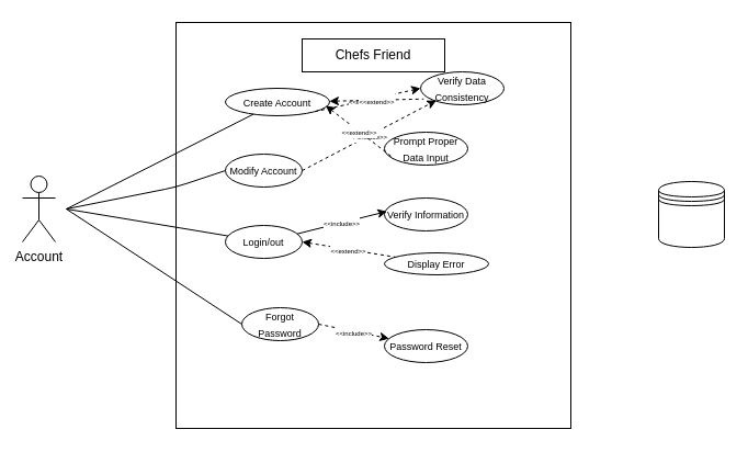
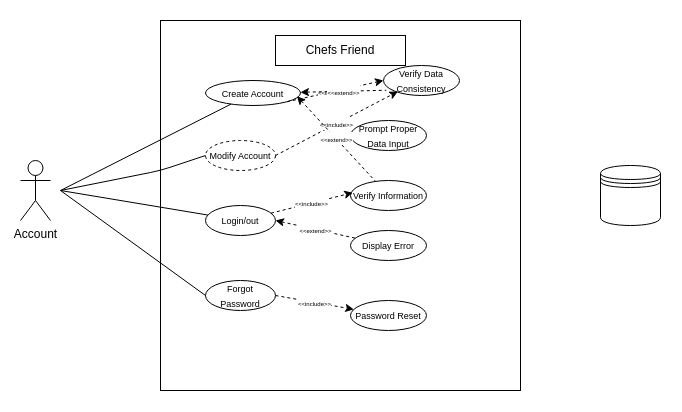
  <mxCell id="0" />
  <mxCell id="1" parent="0" />
  <mxCell id="2" value="Account" style="shape=umlActor;verticalLabelPosition=bottom;verticalAlign=top;html=1;outlineConnect=0;" parent="1" vertex="1"><mxGeometry x="20" y="160" width="30" height="60" as="geometry" /></mxCell>
  <mxCell id="3" value="" style="rounded=0;whiteSpace=wrap;html=1;" parent="1" vertex="1"><mxGeometry x="160" y="20" width="360" height="370" as="geometry" /></mxCell>
  <mxCell id="4" value="" style="rounded=0;whiteSpace=wrap;html=1;" parent="1" vertex="1"><mxGeometry x="275" y="35" width="130" height="30" as="geometry" /></mxCell>
  <mxCell id="5" value="Chefs Friend" style="text;html=1;strokeColor=none;fillColor=none;align=center;verticalAlign=middle;whiteSpace=wrap;rounded=0;" parent="1" vertex="1"><mxGeometry x="297" y="40" width="86" height="20" as="geometry" /></mxCell>
  <mxCell id="6" value="&lt;font style=&quot;font-size: 9px&quot;&gt;Create Account&lt;/font&gt;" style="ellipse;whiteSpace=wrap;html=1;" vertex="1" parent="1"><mxGeometry x="205" y="80" width="95" height="25" as="geometry" /></mxCell>
  <mxCell id="7" value="" style="endArrow=none;html=1;" edge="1" parent="1" target="6"><mxGeometry width="50" height="50" relative="1" as="geometry"><mxPoint x="60" y="190" as="sourcePoint" /><mxPoint x="130" y="140" as="targetPoint" /></mxGeometry></mxCell>
  <mxCell id="8" value="&lt;font style=&quot;font-size: 9px&quot;&gt;Login/out&lt;/font&gt;" style="ellipse;whiteSpace=wrap;html=1;" vertex="1" parent="1"><mxGeometry x="205" y="205" width="70" height="30" as="geometry" /></mxCell>
- <mxCell id="9" value="&lt;font style=&quot;font-size: 9px&quot;&gt;Modify Account&lt;/font&gt;" style="ellipse;whiteSpace=wrap;html=1;" vertex="1" parent="1"><mxGeometry x="205" y="140" width="70" height="30" as="geometry" /></mxCell>
+ <mxCell id="9" value="&lt;font style=&quot;font-size: 9px&quot;&gt;Modify Account&lt;/font&gt;" style="ellipse;whiteSpace=wrap;html=1;dashed=1;" vertex="1" parent="1"><mxGeometry x="205" y="140" width="70" height="30" as="geometry" /></mxCell>
  <mxCell id="10" value="" style="endArrow=none;html=1;" edge="1" parent="1" target="8"><mxGeometry width="50" height="50" relative="1" as="geometry"><mxPoint x="60" y="190" as="sourcePoint" /><mxPoint x="219.551" y="125.298" as="targetPoint" /><Array as="points" /></mxGeometry></mxCell>
  <mxCell id="11" value="" style="endArrow=none;html=1;entryX=0;entryY=0.5;entryDx=0;entryDy=0;" edge="1" parent="1" target="9"><mxGeometry width="50" height="50" relative="1" as="geometry"><mxPoint x="60" y="190" as="sourcePoint" /><mxPoint x="212.952" y="161.03" as="targetPoint" /><Array as="points"><mxPoint x="160" y="170" /></Array></mxGeometry></mxCell>
  <mxCell id="12" value="&lt;font style=&quot;font-size: 9px&quot;&gt;Verify Information&lt;/font&gt;" style="ellipse;whiteSpace=wrap;html=1;" vertex="1" parent="1"><mxGeometry x="350" y="180" width="76" height="30" as="geometry" /></mxCell>
- <mxCell id="13" value="&lt;font style=&quot;font-size: 6px&quot;&gt;&amp;lt;&amp;lt;include&amp;gt;&amp;gt;&lt;/font&gt;" style="endArrow=classic;dashed=0;html=1;entryX=0.03;entryY=0.407;entryDx=0;entryDy=0;entryPerimeter=0;startArrow=none;startFill=0;endFill=1;" edge="1" parent="1" source="8" target="12"><mxGeometry width="50" height="50" relative="1" as="geometry"><mxPoint x="180" y="330" as="sourcePoint" /><mxPoint x="230" y="280" as="targetPoint" /></mxGeometry></mxCell>
- <mxCell id="14" value="&lt;font style=&quot;font-size: 9px&quot;&gt;Display Error&lt;/font&gt;" style="ellipse;whiteSpace=wrap;html=1;" vertex="1" parent="1"><mxGeometry x="350" y="230" width="95" height="20" as="geometry" /></mxCell>
+ <mxCell id="13" value="&lt;font style=&quot;font-size: 6px&quot;&gt;&amp;lt;&amp;lt;include&amp;gt;&amp;gt;&lt;/font&gt;" style="endArrow=classic;dashed=1;html=1;entryX=0.03;entryY=0.407;entryDx=0;entryDy=0;entryPerimeter=0;startArrow=none;startFill=0;endFill=1;" edge="1" parent="1" source="8" target="12"><mxGeometry width="50" height="50" relative="1" as="geometry"><mxPoint x="180" y="330" as="sourcePoint" /><mxPoint x="230" y="280" as="targetPoint" /></mxGeometry></mxCell>
+ <mxCell id="14" value="&lt;font style=&quot;font-size: 9px&quot;&gt;Display Error&lt;/font&gt;" style="ellipse;whiteSpace=wrap;html=1;" vertex="1" parent="1"><mxGeometry x="350" y="230" width="76" height="30" as="geometry" /></mxCell>
  <mxCell id="15" value="&lt;font style=&quot;font-size: 6px&quot;&gt;&amp;lt;&amp;lt;extend&amp;gt;&amp;gt;&lt;/font&gt;" style="endArrow=none;dashed=1;html=1;exitX=1;exitY=0.5;exitDx=0;exitDy=0;startArrow=classic;startFill=1;" edge="1" parent="1" source="8" target="14"><mxGeometry width="50" height="50" relative="1" as="geometry"><mxPoint x="180" y="270" as="sourcePoint" /><mxPoint x="230" y="220" as="targetPoint" /></mxGeometry></mxCell>
  <mxCell id="16" value="&lt;font style=&quot;font-size: 9px&quot;&gt;Verify Data Consistency&lt;/font&gt;" style="ellipse;whiteSpace=wrap;html=1;" vertex="1" parent="1"><mxGeometry x="383" y="65" width="76" height="30" as="geometry" /></mxCell>
  <mxCell id="17" value="&lt;font style=&quot;font-size: 6px&quot;&gt;&amp;lt;&amp;lt;include&amp;gt;&amp;gt;&lt;/font&gt;" style="endArrow=classic;dashed=1;html=1;entryX=0.189;entryY=0.868;entryDx=0;entryDy=0;entryPerimeter=0;startArrow=none;startFill=0;endFill=1;exitX=1;exitY=0.5;exitDx=0;exitDy=0;" edge="1" parent="1" source="9" target="16"><mxGeometry width="50" height="50" relative="1" as="geometry"><mxPoint x="268.05" y="150.304" as="sourcePoint" /><mxPoint x="350" y="130" as="targetPoint" /></mxGeometry></mxCell>
  <mxCell id="18" value="&lt;font style=&quot;font-size: 6px&quot;&gt;&amp;lt;&amp;lt;include&amp;gt;&amp;gt;&lt;/font&gt;" style="endArrow=classic;dashed=1;html=1;entryX=0;entryY=0.5;entryDx=0;entryDy=0;startArrow=none;startFill=0;endFill=1;exitX=1;exitY=1;exitDx=0;exitDy=0;" edge="1" parent="1" source="6" target="16"><mxGeometry width="50" height="50" relative="1" as="geometry"><mxPoint x="290.33" y="232.514" as="sourcePoint" /><mxPoint x="372.28" y="212.21" as="targetPoint" /></mxGeometry></mxCell>
  <mxCell id="19" value="&lt;font style=&quot;font-size: 9px&quot;&gt;Prompt Proper Data Input&lt;/font&gt;" style="ellipse;whiteSpace=wrap;html=1;" vertex="1" parent="1"><mxGeometry x="350" y="120" width="76" height="30" as="geometry" /></mxCell>
- <mxCell id="20" value="&lt;font style=&quot;font-size: 6px&quot;&gt;&amp;lt;&amp;lt;extend&amp;gt;&amp;gt;&lt;/font&gt;" style="endArrow=none;dashed=1;html=1;exitX=0.963;exitY=0.63;exitDx=0;exitDy=0;startArrow=classic;startFill=1;entryX=0.082;entryY=0.735;entryDx=0;entryDy=0;entryPerimeter=0;exitPerimeter=0;" edge="1" parent="1" source="6" target="19"><mxGeometry width="50" height="50" relative="1" as="geometry"><mxPoint x="270" y="120" as="sourcePoint" /><mxPoint x="349.786" y="137.713" as="targetPoint" /></mxGeometry></mxCell>
+ <mxCell id="20" value="&lt;font style=&quot;font-size: 6px&quot;&gt;&amp;lt;&amp;lt;extend&amp;gt;&amp;gt;&lt;/font&gt;" style="endArrow=none;dashed=1;html=1;exitX=0.963;exitY=0.63;exitDx=0;exitDy=0;startArrow=classic;startFill=1;exitPerimeter=0;" edge="1" parent="1" source="6" target="12"><mxGeometry width="50" height="50" relative="1" as="geometry"><mxPoint x="270" y="120" as="sourcePoint" /><mxPoint x="349.786" y="137.713" as="targetPoint" /></mxGeometry></mxCell>
  <mxCell id="21" value="&lt;font style=&quot;font-size: 6px&quot;&gt;&amp;lt;&amp;lt;extend&amp;gt;&amp;gt;&lt;/font&gt;" style="endArrow=none;dashed=1;html=1;startArrow=classic;startFill=1;entryX=0.036;entryY=0.825;entryDx=0;entryDy=0;entryPerimeter=0;" edge="1" parent="1" source="6" target="16"><mxGeometry width="50" height="50" relative="1" as="geometry"><mxPoint x="282.41" y="108.9" as="sourcePoint" /><mxPoint x="366.232" y="152.05" as="targetPoint" /></mxGeometry></mxCell>
- <mxCell id="22" value="&lt;font style=&quot;font-size: 9px&quot;&gt;Forgot Password&lt;/font&gt;" style="ellipse;whiteSpace=wrap;html=1;" vertex="1" parent="1"><mxGeometry x="220" y="280" width="70" height="30" as="geometry" /></mxCell>
+ <mxCell id="22" value="&lt;font style=&quot;font-size: 9px&quot;&gt;Forgot Password&lt;/font&gt;" style="ellipse;whiteSpace=wrap;html=1;" vertex="1" parent="1"><mxGeometry x="205" y="280" width="70" height="30" as="geometry" /></mxCell>
  <mxCell id="23" value="" style="endArrow=none;html=1;entryX=0;entryY=0.5;entryDx=0;entryDy=0;" edge="1" parent="1" target="22"><mxGeometry width="50" height="50" relative="1" as="geometry"><mxPoint x="60" y="190" as="sourcePoint" /><mxPoint x="217.38" y="224.563" as="targetPoint" /><Array as="points" /></mxGeometry></mxCell>
  <mxCell id="24" value="&lt;font style=&quot;font-size: 6px&quot;&gt;&amp;lt;&amp;lt;include&amp;gt;&amp;gt;&lt;/font&gt;" style="endArrow=classic;dashed=1;html=1;startArrow=none;startFill=0;endFill=1;exitX=1;exitY=0.5;exitDx=0;exitDy=0;" edge="1" parent="1" source="22" target="25"><mxGeometry width="50" height="50" relative="1" as="geometry"><mxPoint x="280.33" y="222.514" as="sourcePoint" /><mxPoint x="362.28" y="202.21" as="targetPoint" /></mxGeometry></mxCell>
  <mxCell id="25" value="&lt;font style=&quot;font-size: 9px&quot;&gt;Password Reset&lt;/font&gt;" style="ellipse;whiteSpace=wrap;html=1;" vertex="1" parent="1"><mxGeometry x="350" y="300" width="76" height="30" as="geometry" /></mxCell>
  <mxCell id="26" value="" style="shape=datastore;whiteSpace=wrap;html=1;" vertex="1" parent="1"><mxGeometry x="600" y="165" width="60" height="60" as="geometry" /></mxCell>
